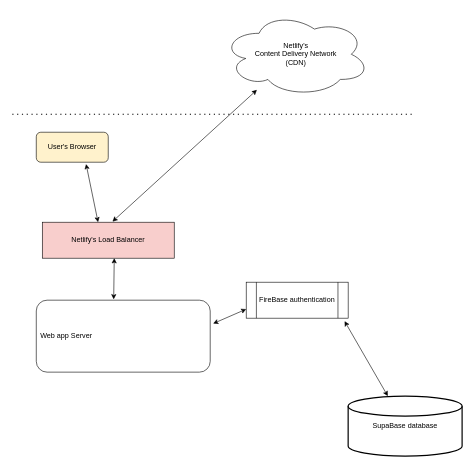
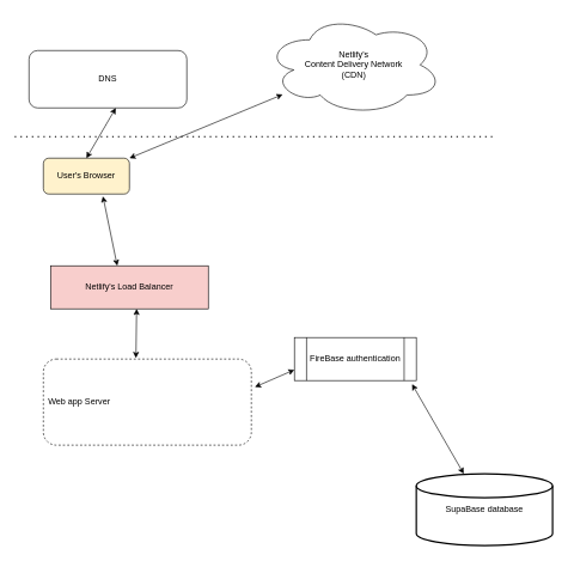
  <mxCell id="0" />
  <mxCell id="1" parent="0" />
  <mxCell id="2" value="User's Browser" style="rounded=1;whiteSpace=wrap;html=1;fillColor=#fff2cc;" vertex="1" parent="1"><mxGeometry x="60" y="220" width="120" height="50" as="geometry" /></mxCell>
+ <mxCell id="3" value="DNS" style="rounded=1;whiteSpace=wrap;html=1;" vertex="1" parent="1"><mxGeometry x="40" y="70" width="220" height="80" as="geometry" /></mxCell>
  <mxCell id="4" value="Netlify's &lt;br&gt;Content Delivery Network&lt;br&gt;(CDN)" style="ellipse;shape=cloud;whiteSpace=wrap;html=1;" vertex="1" parent="1"><mxGeometry x="370" y="20" width="246" height="140" as="geometry" /></mxCell>
+ <mxCell id="5" value="" style="endArrow=classic;startArrow=classic;html=1;rounded=0;exitX=1;exitY=0;exitDx=0;exitDy=0;" edge="1" parent="1" source="2" target="4"><mxGeometry width="50" height="50" relative="1" as="geometry"><mxPoint x="390" y="210" as="sourcePoint" /><mxPoint x="430" y="160" as="targetPoint" /></mxGeometry></mxCell>
  <mxCell id="6" value="Netlify's Load Balancer" style="rounded=0;whiteSpace=wrap;html=1;fillColor=#f8cecc;" vertex="1" parent="1"><mxGeometry x="70" y="370" width="220" height="60" as="geometry" /></mxCell>
  <mxCell id="7" value="" style="endArrow=classic;startArrow=classic;html=1;rounded=0;entryX=0.692;entryY=1.06;entryDx=0;entryDy=0;entryPerimeter=0;" edge="1" parent="1" target="2"><mxGeometry width="50" height="50" relative="1" as="geometry"><mxPoint x="163" y="370" as="sourcePoint" /><mxPoint x="150" y="310" as="targetPoint" /><Array as="points" /></mxGeometry></mxCell>
- <mxCell id="8" value="" style="endArrow=classic;startArrow=classic;html=1;rounded=0;exitX=0.532;exitY=-0.017;exitDx=0;exitDy=0;exitPerimeter=0;" edge="1" parent="1" source="6" target="4"><mxGeometry width="50" height="50" relative="1" as="geometry"><mxPoint x="390" y="390" as="sourcePoint" /><mxPoint x="440" y="340" as="targetPoint" /></mxGeometry></mxCell>
- <mxCell id="9" value="Web app Server&amp;nbsp;" style="rounded=1;whiteSpace=wrap;html=1;align=left;spacingLeft=5;" vertex="1" parent="1"><mxGeometry x="60" y="500" width="290" height="120" as="geometry" /></mxCell>
+ <mxCell id="9" value="Web app Server&amp;nbsp;" style="rounded=1;whiteSpace=wrap;html=1;align=left;spacingLeft=5;dashed=1;" vertex="1" parent="1"><mxGeometry x="60" y="500" width="290" height="120" as="geometry" /></mxCell>
  <mxCell id="10" value="SupaBase database" style="strokeWidth=2;html=1;shape=mxgraph.flowchart.database;whiteSpace=wrap;" vertex="1" parent="1"><mxGeometry x="580" y="660" width="190" height="100" as="geometry" /></mxCell>
  <mxCell id="11" value="" style="endArrow=classic;startArrow=classic;html=1;rounded=0;exitX=0.965;exitY=1.083;exitDx=0;exitDy=0;exitPerimeter=0;" edge="1" parent="1" source="12" target="10"><mxGeometry width="50" height="50" relative="1" as="geometry"><mxPoint x="580" y="560" as="sourcePoint" /><mxPoint x="630" y="510" as="targetPoint" /><Array as="points" /></mxGeometry></mxCell>
  <mxCell id="12" value="FireBase authentication" style="shape=process;whiteSpace=wrap;html=1;backgroundOutline=1;" vertex="1" parent="1"><mxGeometry x="410" y="470" width="170" height="60" as="geometry" /></mxCell>
  <mxCell id="13" value="" style="endArrow=classic;startArrow=classic;html=1;rounded=0;exitX=1.017;exitY=0.325;exitDx=0;exitDy=0;entryX=0;entryY=0.75;entryDx=0;entryDy=0;exitPerimeter=0;" edge="1" parent="1" source="9" target="12"><mxGeometry width="50" height="50" relative="1" as="geometry"><mxPoint x="390" y="630" as="sourcePoint" /><mxPoint x="440" y="580" as="targetPoint" /></mxGeometry></mxCell>
  <mxCell id="14" value="" style="endArrow=classic;startArrow=classic;html=1;rounded=0;exitX=0.445;exitY=-0.012;exitDx=0;exitDy=0;exitPerimeter=0;" edge="1" parent="1" source="9"><mxGeometry width="50" height="50" relative="1" as="geometry"><mxPoint x="380" y="570" as="sourcePoint" /><mxPoint x="190" y="430" as="targetPoint" /></mxGeometry></mxCell>
  <mxCell id="15" value="" style="endArrow=none;dashed=1;html=1;dashPattern=1 3;strokeWidth=2;rounded=0;" edge="1" parent="1"><mxGeometry width="50" height="50" relative="1" as="geometry"><mxPoint y="190" as="sourcePoint" x="20" /><mxPoint x="690" y="190" as="targetPoint" /></mxGeometry></mxCell>
+ <mxCell id="16" value="" style="endArrow=classic;startArrow=classic;html=1;rounded=0;exitX=0.5;exitY=0;exitDx=0;exitDy=0;entryX=0.55;entryY=1;entryDx=0;entryDy=0;entryPerimeter=0;" edge="1" parent="1" source="2" target="3"><mxGeometry width="50" height="50" relative="1" as="geometry"><mxPoint x="350" y="70" as="sourcePoint" /><mxPoint x="400" y="20" as="targetPoint" /></mxGeometry></mxCell>
